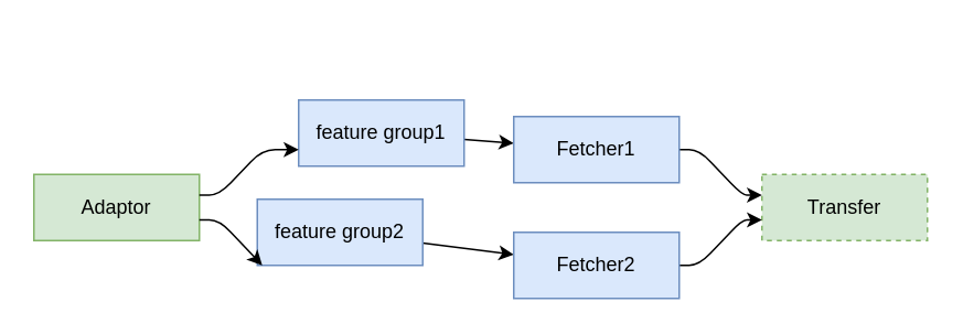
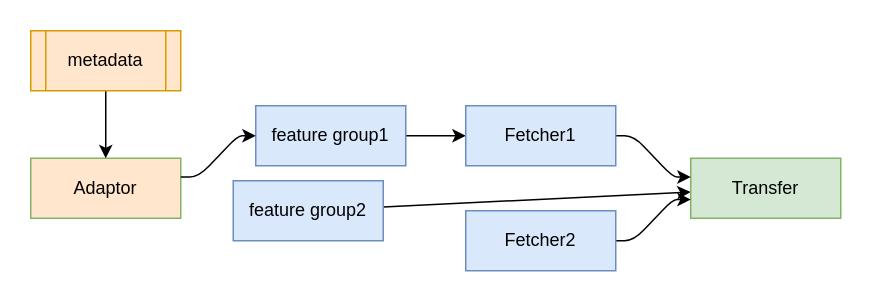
  <mxCell id="0" />
  <mxCell id="1" parent="0" />
- <mxCell id="2" value="Adaptor" style="whiteSpace=wrap;html=1;fillColor=#d5e8d4;strokeColor=#82b366;" vertex="1" parent="1"><mxGeometry x="20" y="105" width="100" height="40" as="geometry" /></mxCell>
+ <mxCell id="2" value="Adaptor" style="whiteSpace=wrap;html=1;fillColor=#ffe6cc;strokeColor=#82b366;" vertex="1" parent="1"><mxGeometry x="20" y="105" width="100" height="40" as="geometry" /></mxCell>
  <mxCell id="3" value="" style="edgeStyle=none;html=1;" edge="1" parent="1" source="4" target="12"><mxGeometry relative="1" as="geometry" /></mxCell>
- <mxCell id="4" value="feature group1" style="whiteSpace=wrap;html=1;fillColor=#dae8fc;strokeColor=#6c8ebf;" vertex="1" parent="1"><mxGeometry x="180" y="60" width="100" height="40" as="geometry" /></mxCell>
+ <mxCell id="4" value="feature group1" style="whiteSpace=wrap;html=1;fillColor=#dae8fc;strokeColor=#6c8ebf;" vertex="1" parent="1"><mxGeometry x="170" y="70" width="100" height="40" as="geometry" /></mxCell>
  <mxCell id="5" value="" style="html=1;rounded=1;curved=0;sourcePerimeterSpacing=0;targetPerimeterSpacing=0;startSize=6;endSize=6;noEdgeStyle=1;orthogonal=1;" edge="1" parent="1" source="2" target="4"><mxGeometry relative="1" as="geometry"><Array as="points"><mxPoint x="132" y="117.5" /><mxPoint x="158" y="90" /></Array></mxGeometry></mxCell>
- <mxCell id="6" value="" style="edgeStyle=none;html=1;" edge="1" parent="1" source="7" target="13"><mxGeometry relative="1" as="geometry" /></mxCell>
+ <mxCell id="6" value="" style="edgeStyle=none;html=1;" edge="1" parent="1" source="7" target="9"><mxGeometry relative="1" as="geometry" /></mxCell>
  <mxCell id="7" value="feature group2" style="whiteSpace=wrap;html=1;fillColor=#dae8fc;strokeColor=#6c8ebf;" vertex="1" parent="1"><mxGeometry x="155" y="120" width="100" height="40" as="geometry" /></mxCell>
- <mxCell id="8" value="" style="html=1;rounded=1;curved=0;sourcePerimeterSpacing=0;targetPerimeterSpacing=0;startSize=6;endSize=6;noEdgeStyle=1;orthogonal=1;" edge="1" parent="1" source="2" target="7"><mxGeometry relative="1" as="geometry"><Array as="points"><mxPoint x="132" y="132.5" /><mxPoint x="158" y="160" /></Array></mxGeometry></mxCell>
- <mxCell id="9" value="Transfer" style="whiteSpace=wrap;html=1;fillColor=#d5e8d4;strokeColor=#82b366;dashed=1;" vertex="1" parent="1"><mxGeometry x="460" y="105" width="100" height="40" as="geometry" /></mxCell>
+ <mxCell id="9" value="Transfer" style="whiteSpace=wrap;html=1;fillColor=#d5e8d4;strokeColor=#82b366;" vertex="1" parent="1"><mxGeometry x="460" y="105" width="100" height="40" as="geometry" /></mxCell>
  <mxCell id="10" value="" style="html=1;rounded=1;curved=0;sourcePerimeterSpacing=0;targetPerimeterSpacing=0;startSize=6;endSize=6;noEdgeStyle=1;orthogonal=1;" edge="1" parent="1" target="9"><mxGeometry relative="1" as="geometry"><Array as="points"><mxPoint x="422" y="90" /><mxPoint x="448" y="117.5" /></Array><mxPoint x="410" y="90" as="sourcePoint" /></mxGeometry></mxCell>
  <mxCell id="11" value="" style="html=1;rounded=1;curved=0;sourcePerimeterSpacing=0;targetPerimeterSpacing=0;startSize=6;endSize=6;noEdgeStyle=1;orthogonal=1;" edge="1" parent="1" target="9"><mxGeometry relative="1" as="geometry"><Array as="points"><mxPoint x="422" y="160" /><mxPoint x="448" y="132.5" /></Array><mxPoint x="410" y="160" as="sourcePoint" /></mxGeometry></mxCell>
  <mxCell id="12" value="Fetcher1" style="whiteSpace=wrap;html=1;fillColor=#dae8fc;strokeColor=#6c8ebf;" vertex="1" parent="1"><mxGeometry x="310" y="70" width="100" height="40" as="geometry" /></mxCell>
  <mxCell id="13" value="Fetcher2" style="whiteSpace=wrap;html=1;fillColor=#dae8fc;strokeColor=#6c8ebf;" vertex="1" parent="1"><mxGeometry x="310" y="140" width="100" height="40" as="geometry" /></mxCell>
+ <mxCell id="14" style="edgeStyle=none;html=1;exitX=0.5;exitY=1;exitDx=0;exitDy=0;entryX=0.5;entryY=0;entryDx=0;entryDy=0;" edge="1" parent="1" source="15" target="2"><mxGeometry relative="1" as="geometry" /></mxCell>
+ <mxCell id="15" value="metadata" style="shape=process;whiteSpace=wrap;html=1;backgroundOutline=1;fillColor=#ffe6cc;strokeColor=#d79b00;" vertex="1" parent="1"><mxGeometry x="20" y="20" width="100" height="40" as="geometry" /></mxCell>
